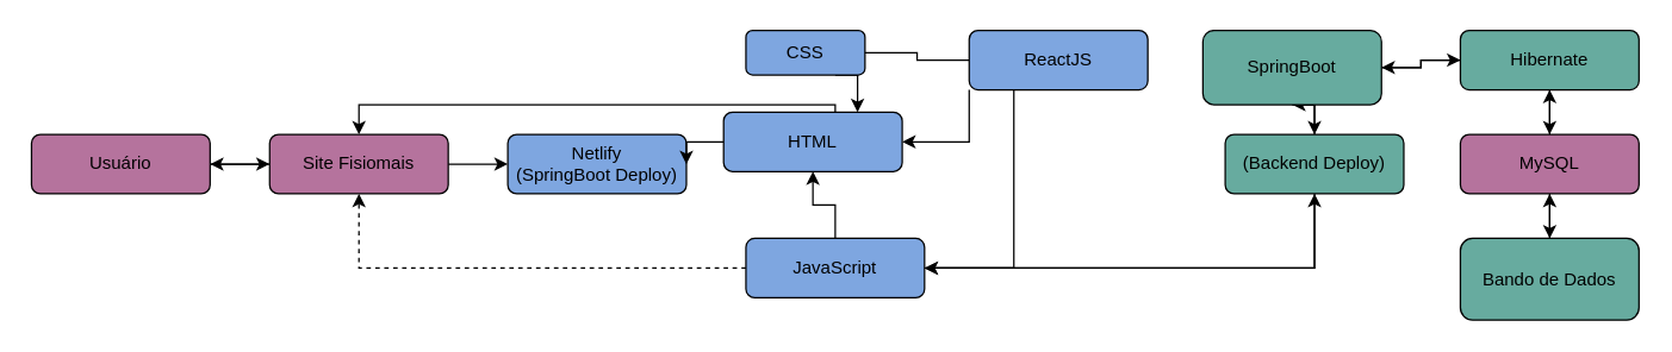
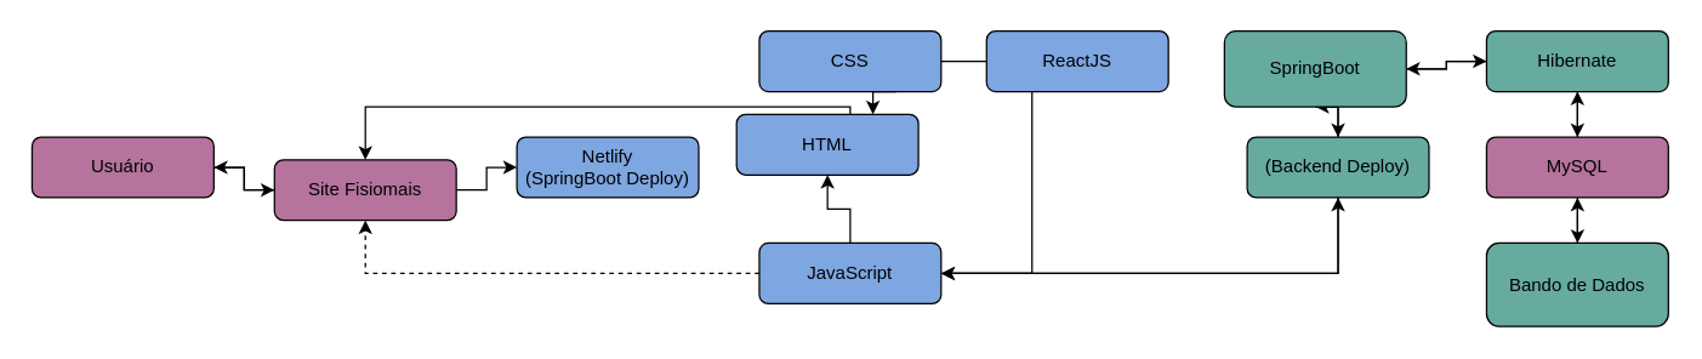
  <mxCell id="0" />
  <mxCell id="1" parent="0" />
  <mxCell id="2" value="" style="edgeStyle=orthogonalEdgeStyle;rounded=0;orthogonalLoop=1;jettySize=auto;html=1;" edge="1" parent="1" source="3" target="6"><mxGeometry relative="1" as="geometry" /></mxCell>
  <mxCell id="3" value="Usuário" style="rounded=1;whiteSpace=wrap;html=1;fontSize=12;glass=0;strokeWidth=1;shadow=0;fillColor=#B5739D;" vertex="1" parent="1"><mxGeometry x="20" y="90" width="120" height="40" as="geometry" /></mxCell>
  <mxCell id="4" value="" style="edgeStyle=orthogonalEdgeStyle;rounded=0;orthogonalLoop=1;jettySize=auto;html=1;" edge="1" parent="1" source="6" target="7"><mxGeometry relative="1" as="geometry" /></mxCell>
  <mxCell id="5" style="edgeStyle=orthogonalEdgeStyle;rounded=0;orthogonalLoop=1;jettySize=auto;html=1;exitX=0;exitY=0.5;exitDx=0;exitDy=0;entryX=1;entryY=0.5;entryDx=0;entryDy=0;" edge="1" parent="1" source="6" target="3"><mxGeometry relative="1" as="geometry" /></mxCell>
- <mxCell id="6" value="Site Fisiomais" style="rounded=1;whiteSpace=wrap;html=1;fontSize=12;glass=0;strokeWidth=1;shadow=0;fillColor=#B5739D;" vertex="1" parent="1"><mxGeometry x="180" y="90" width="120" height="40" as="geometry" /></mxCell>
+ <mxCell id="6" value="Site Fisiomais" style="rounded=1;whiteSpace=wrap;html=1;fontSize=12;glass=0;strokeWidth=1;shadow=0;fillColor=#B5739D;" vertex="1" parent="1"><mxGeometry x="180" y="105" width="120" height="40" as="geometry" /></mxCell>
  <mxCell id="7" value="Netlify&lt;br&gt;(SpringBoot Deploy)" style="rounded=1;whiteSpace=wrap;html=1;fontSize=12;glass=0;strokeWidth=1;shadow=0;fillColor=#7EA6E0;" vertex="1" parent="1"><mxGeometry x="340" y="90" width="120" height="40" as="geometry" /></mxCell>
  <mxCell id="8" value="" style="edgeStyle=orthogonalEdgeStyle;rounded=0;orthogonalLoop=1;jettySize=auto;html=1;entryX=0.5;entryY=0;entryDx=0;entryDy=0;" edge="1" parent="1" source="10" target="6"><mxGeometry relative="1" as="geometry"><Array as="points"><mxPoint x="560" y="70" /><mxPoint x="240" y="70" /></Array></mxGeometry></mxCell>
- <mxCell id="9" style="edgeStyle=orthogonalEdgeStyle;rounded=0;orthogonalLoop=1;jettySize=auto;html=1;exitX=0;exitY=0.5;exitDx=0;exitDy=0;entryX=1;entryY=0.5;entryDx=0;entryDy=0;" edge="1" parent="1" source="10" target="7"><mxGeometry relative="1" as="geometry" /></mxCell>
  <mxCell id="10" value="HTML" style="rounded=1;whiteSpace=wrap;html=1;fontSize=12;glass=0;strokeWidth=1;shadow=0;fillColor=#7EA6E0;" vertex="1" parent="1"><mxGeometry x="485" y="75" width="120" height="40" as="geometry" /></mxCell>
  <mxCell id="11" style="edgeStyle=orthogonalEdgeStyle;rounded=0;orthogonalLoop=1;jettySize=auto;html=1;exitX=0.75;exitY=1;exitDx=0;exitDy=0;entryX=0.75;entryY=0;entryDx=0;entryDy=0;" edge="1" parent="1" source="12" target="10"><mxGeometry relative="1" as="geometry" /></mxCell>
- <mxCell id="12" value="CSS" style="rounded=1;whiteSpace=wrap;html=1;fontSize=12;glass=0;strokeWidth=1;shadow=0;fillColor=#7EA6E0;" vertex="1" parent="1"><mxGeometry x="500" y="20" width="80" height="30" as="geometry" /></mxCell>
+ <mxCell id="12" value="CSS" style="rounded=1;whiteSpace=wrap;html=1;fontSize=12;glass=0;strokeWidth=1;shadow=0;fillColor=#7EA6E0;" vertex="1" parent="1"><mxGeometry x="500" y="20" width="120" height="40" as="geometry" /></mxCell>
  <mxCell id="13" style="edgeStyle=orthogonalEdgeStyle;rounded=0;orthogonalLoop=1;jettySize=auto;html=1;exitX=0.5;exitY=0;exitDx=0;exitDy=0;entryX=0.5;entryY=1;entryDx=0;entryDy=0;" edge="1" parent="1" source="16" target="10"><mxGeometry relative="1" as="geometry" /></mxCell>
  <mxCell id="14" style="edgeStyle=orthogonalEdgeStyle;rounded=0;orthogonalLoop=1;jettySize=auto;html=1;exitX=0;exitY=0.5;exitDx=0;exitDy=0;entryX=0.5;entryY=1;entryDx=0;entryDy=0;dashed=1;" edge="1" parent="1" source="16" target="6"><mxGeometry relative="1" as="geometry" /></mxCell>
  <mxCell id="15" value="" style="edgeStyle=orthogonalEdgeStyle;rounded=0;orthogonalLoop=1;jettySize=auto;html=1;" edge="1" parent="1" source="16" target="23"><mxGeometry relative="1" as="geometry" /></mxCell>
  <mxCell id="16" value="JavaScript" style="rounded=1;whiteSpace=wrap;html=1;fontSize=12;glass=0;strokeWidth=1;shadow=0;fillColor=#7EA6E0;" vertex="1" parent="1"><mxGeometry x="500" y="160" width="120" height="40" as="geometry" /></mxCell>
  <mxCell id="17" style="edgeStyle=orthogonalEdgeStyle;rounded=0;orthogonalLoop=1;jettySize=auto;html=1;exitX=0;exitY=0.5;exitDx=0;exitDy=0;entryX=1;entryY=0.5;entryDx=0;entryDy=0;endArrow=none;" edge="1" parent="1" source="20" target="12"><mxGeometry relative="1" as="geometry" /></mxCell>
- <mxCell id="18" style="edgeStyle=orthogonalEdgeStyle;rounded=0;orthogonalLoop=1;jettySize=auto;html=1;exitX=0;exitY=1;exitDx=0;exitDy=0;entryX=1;entryY=0.5;entryDx=0;entryDy=0;" edge="1" parent="1" source="20" target="10"><mxGeometry relative="1" as="geometry" /></mxCell>
  <mxCell id="19" style="edgeStyle=orthogonalEdgeStyle;rounded=0;orthogonalLoop=1;jettySize=auto;html=1;exitX=0.25;exitY=1;exitDx=0;exitDy=0;" edge="1" parent="1" source="20"><mxGeometry relative="1" as="geometry"><mxPoint x="620" y="180" as="targetPoint" /><Array as="points"><mxPoint x="680" y="180" /><mxPoint x="620" y="180" /></Array></mxGeometry></mxCell>
  <mxCell id="20" value="ReactJS" style="rounded=1;whiteSpace=wrap;html=1;fontSize=12;glass=0;strokeWidth=1;shadow=0;fillColor=#7EA6E0;" vertex="1" parent="1"><mxGeometry x="650" y="20" width="120" height="40" as="geometry" /></mxCell>
  <mxCell id="21" value="" style="edgeStyle=orthogonalEdgeStyle;rounded=0;orthogonalLoop=1;jettySize=auto;html=1;" edge="1" parent="1" source="23" target="26"><mxGeometry relative="1" as="geometry" /></mxCell>
  <mxCell id="22" style="edgeStyle=orthogonalEdgeStyle;rounded=0;orthogonalLoop=1;jettySize=auto;html=1;exitX=0.5;exitY=1;exitDx=0;exitDy=0;entryX=1;entryY=0.5;entryDx=0;entryDy=0;" edge="1" parent="1" source="23" target="16"><mxGeometry relative="1" as="geometry" /></mxCell>
  <mxCell id="23" value="(Backend Deploy)" style="rounded=1;whiteSpace=wrap;html=1;fontSize=12;glass=0;strokeWidth=1;shadow=0;fillColor=#67AB9F;" vertex="1" parent="1"><mxGeometry x="822" y="90" width="120" height="40" as="geometry" /></mxCell>
  <mxCell id="24" value="" style="edgeStyle=orthogonalEdgeStyle;rounded=0;orthogonalLoop=1;jettySize=auto;html=1;" edge="1" parent="1" source="26" target="29"><mxGeometry relative="1" as="geometry" /></mxCell>
  <mxCell id="25" style="edgeStyle=orthogonalEdgeStyle;rounded=0;orthogonalLoop=1;jettySize=auto;html=1;exitX=0.5;exitY=1;exitDx=0;exitDy=0;entryX=0.5;entryY=0;entryDx=0;entryDy=0;" edge="1" parent="1" source="26" target="23"><mxGeometry relative="1" as="geometry" /></mxCell>
  <mxCell id="26" value="SpringBoot" style="rounded=1;whiteSpace=wrap;html=1;fontSize=12;glass=0;strokeWidth=1;shadow=0;fillColor=#67AB9F;" vertex="1" parent="1"><mxGeometry x="807" y="20" width="120" height="50" as="geometry" /></mxCell>
  <mxCell id="27" value="" style="edgeStyle=orthogonalEdgeStyle;rounded=0;orthogonalLoop=1;jettySize=auto;html=1;" edge="1" parent="1" source="29" target="32"><mxGeometry relative="1" as="geometry" /></mxCell>
  <mxCell id="28" style="edgeStyle=orthogonalEdgeStyle;rounded=0;orthogonalLoop=1;jettySize=auto;html=1;exitX=0;exitY=0.5;exitDx=0;exitDy=0;entryX=1;entryY=0.5;entryDx=0;entryDy=0;" edge="1" parent="1" source="29" target="26"><mxGeometry relative="1" as="geometry" /></mxCell>
  <mxCell id="29" value="Hibernate" style="rounded=1;whiteSpace=wrap;html=1;fontSize=12;glass=0;strokeWidth=1;shadow=0;fillColor=#67AB9F;" vertex="1" parent="1"><mxGeometry x="980" y="20" width="120" height="40" as="geometry" /></mxCell>
  <mxCell id="30" value="" style="edgeStyle=orthogonalEdgeStyle;rounded=0;orthogonalLoop=1;jettySize=auto;html=1;" edge="1" parent="1" source="32" target="34"><mxGeometry relative="1" as="geometry" /></mxCell>
  <mxCell id="31" style="edgeStyle=orthogonalEdgeStyle;rounded=0;orthogonalLoop=1;jettySize=auto;html=1;exitX=0.5;exitY=0;exitDx=0;exitDy=0;entryX=0.5;entryY=1;entryDx=0;entryDy=0;" edge="1" parent="1" source="32" target="29"><mxGeometry relative="1" as="geometry" /></mxCell>
  <mxCell id="32" value="MySQL" style="rounded=1;whiteSpace=wrap;html=1;fontSize=12;glass=0;strokeWidth=1;shadow=0;fillColor=#b5739d;" vertex="1" parent="1"><mxGeometry x="980" y="90" width="120" height="40" as="geometry" /></mxCell>
  <mxCell id="33" style="edgeStyle=orthogonalEdgeStyle;rounded=0;orthogonalLoop=1;jettySize=auto;html=1;exitX=0.5;exitY=0;exitDx=0;exitDy=0;entryX=0.5;entryY=1;entryDx=0;entryDy=0;" edge="1" parent="1" source="34" target="32"><mxGeometry relative="1" as="geometry" /></mxCell>
  <mxCell id="34" value="Bando de Dados" style="rounded=1;whiteSpace=wrap;html=1;fontSize=12;glass=0;strokeWidth=1;shadow=0;fillColor=#67AB9F;" vertex="1" parent="1"><mxGeometry x="980" y="160" width="120" height="55" as="geometry" /></mxCell>
